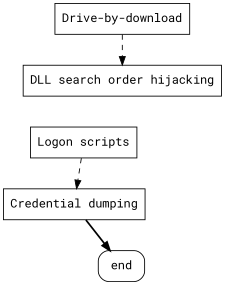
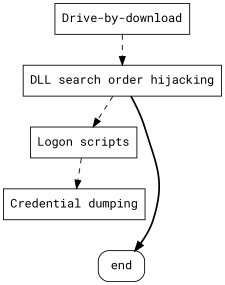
  digraph {
    fontname="Roboto Mono"
    node [fontname="Roboto Mono" shape=box]
    edge [fontname="Roboto Mono" style=dashed]
    n1 [label="Drive-by-download"]
    n2 [label="DLL search order hijacking"]
    n3 [label="Logon scripts"]
    n4 [label="Credential dumping"]
    n5 [label=end style=rounded]
    n1 -> n2
+   n2 -> n3
    n3 -> n4
-   n4 -> n5 [style=bold]
+   n2 -> n5 [style=bold]
  }
